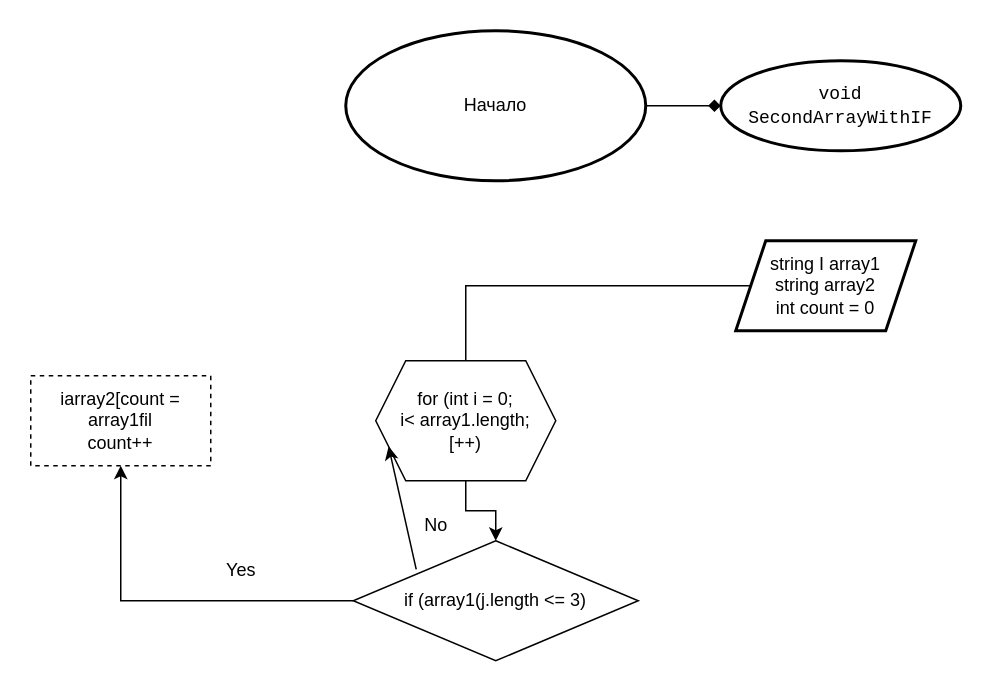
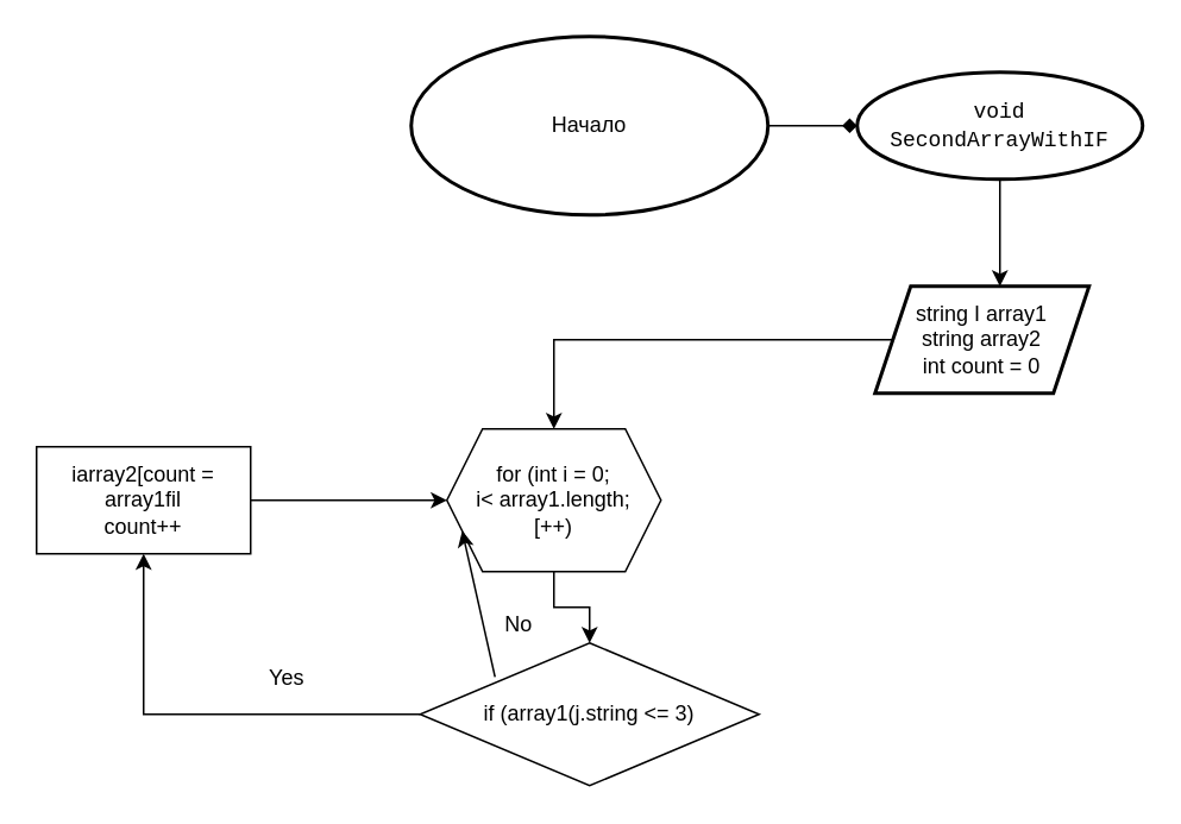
  <mxCell id="0" />
  <mxCell id="1" parent="0" />
  <mxCell id="2" value="" style="edgeStyle=orthogonalEdgeStyle;rounded=0;orthogonalLoop=1;jettySize=auto;html=1;endArrow=diamond;" parent="1" source="3" target="16" edge="1"><mxGeometry relative="1" as="geometry" /></mxCell>
  <mxCell id="3" value="Начало" style="strokeWidth=2;html=1;shape=mxgraph.flowchart.start_1;whiteSpace=wrap;" parent="1" vertex="1"><mxGeometry x="230" y="20" width="200" height="100" as="geometry" /></mxCell>
- <mxCell id="4" value="" style="edgeStyle=orthogonalEdgeStyle;rounded=0;orthogonalLoop=1;jettySize=auto;html=1;endArrow=none;" parent="1" source="5" target="7" edge="1"><mxGeometry relative="1" as="geometry" /></mxCell>
+ <mxCell id="4" value="" style="edgeStyle=orthogonalEdgeStyle;rounded=0;orthogonalLoop=1;jettySize=auto;html=1;" parent="1" source="5" target="7" edge="1"><mxGeometry relative="1" as="geometry" /></mxCell>
  <mxCell id="5" value="&lt;div&gt;string I array1&lt;/div&gt;&lt;div&gt;string array2&lt;/div&gt;&lt;div&gt;int count = 0&lt;/div&gt;" style="shape=parallelogram;perimeter=parallelogramPerimeter;whiteSpace=wrap;html=1;fixedSize=1;strokeWidth=2;" parent="1" vertex="1"><mxGeometry x="490" y="160" width="120" height="60" as="geometry" /></mxCell>
  <mxCell id="6" value="" style="edgeStyle=orthogonalEdgeStyle;rounded=0;orthogonalLoop=1;jettySize=auto;html=1;" parent="1" source="7" target="9" edge="1"><mxGeometry relative="1" as="geometry" /></mxCell>
  <mxCell id="7" value="for (int i = 0;&#10;i&lt; array1.length;&#10;[++)" style="shape=hexagon;perimeter=hexagonPerimeter2;whiteSpace=wrap;html=1;fixedSize=1;" parent="1" vertex="1"><mxGeometry x="250" y="240" width="120" height="80" as="geometry" /></mxCell>
  <mxCell id="8" value="" style="edgeStyle=orthogonalEdgeStyle;rounded=0;orthogonalLoop=1;jettySize=auto;html=1;" parent="1" source="9" target="11" edge="1"><mxGeometry relative="1" as="geometry" /></mxCell>
- <mxCell id="9" value="if (array1(j.length &amp;lt;= 3)" style="rhombus;whiteSpace=wrap;html=1;" parent="1" vertex="1"><mxGeometry x="235" y="360" width="190" height="80" as="geometry" /></mxCell>
- <mxCell id="11" value="iarray2[count = array1fil&lt;div&gt;count++&lt;/div&gt;" style="whiteSpace=wrap;html=1;dashed=1;" parent="1" vertex="1"><mxGeometry x="20" y="250" width="120" height="60" as="geometry" /></mxCell>
+ <mxCell id="9" value="if (array1(j.string &amp;lt;= 3)" style="rhombus;whiteSpace=wrap;html=1;" parent="1" vertex="1"><mxGeometry x="235" y="360" width="190" height="80" as="geometry" /></mxCell>
+ <mxCell id="10" style="edgeStyle=orthogonalEdgeStyle;rounded=0;orthogonalLoop=1;jettySize=auto;html=1;" parent="1" source="11" target="7" edge="1"><mxGeometry relative="1" as="geometry" /></mxCell>
+ <mxCell id="11" value="iarray2[count = array1fil&lt;div&gt;count++&lt;/div&gt;" style="whiteSpace=wrap;html=1;" parent="1" vertex="1"><mxGeometry x="20" y="250" width="120" height="60" as="geometry" /></mxCell>
  <mxCell id="12" value="" style="endArrow=classic;html=1;rounded=0;entryX=0;entryY=0.75;entryDx=0;entryDy=0;exitX=0.221;exitY=0.238;exitDx=0;exitDy=0;exitPerimeter=0;" parent="1" source="9" target="7" edge="1"><mxGeometry width="50" height="50" relative="1" as="geometry"><mxPoint x="235" y="400" as="sourcePoint" /><mxPoint x="285" y="350" as="targetPoint" /></mxGeometry></mxCell>
  <mxCell id="13" value="Yes" style="text;html=1;align=center;verticalAlign=middle;resizable=0;points=[];autosize=1;strokeColor=none;fillColor=none;" parent="1" vertex="1"><mxGeometry x="140" y="365" width="40" height="30" as="geometry" /></mxCell>
  <mxCell id="14" value="No&lt;br&gt;" style="text;html=1;align=center;verticalAlign=middle;resizable=0;points=[];autosize=1;strokeColor=none;fillColor=none;" parent="1" vertex="1"><mxGeometry x="270" y="335" width="40" height="30" as="geometry" /></mxCell>
+ <mxCell id="15" value="" style="edgeStyle=orthogonalEdgeStyle;rounded=0;orthogonalLoop=1;jettySize=auto;html=1;" parent="1" source="16" target="5" edge="1"><mxGeometry relative="1" as="geometry"><Array as="points"><mxPoint x="560" y="150" /><mxPoint x="560" y="150" /></Array></mxGeometry></mxCell>
  <mxCell id="16" value="&lt;span style=&quot;color: var(--color-prettylights-syntax-keyword); text-align: start; box-sizing: border-box; font-family: ui-monospace, SFMono-Regular, &amp;quot;SF Mono&amp;quot;, Menlo, Consolas, &amp;quot;Liberation Mono&amp;quot;, monospace;&quot; class=&quot;pl-k&quot;&gt;void&lt;/span&gt;&lt;span style=&quot;text-align: start; caret-color: rgb(201, 209, 217); color: rgb(201, 209, 217); font-family: ui-monospace, SFMono-Regular, &amp;quot;SF Mono&amp;quot;, Menlo, Consolas, &amp;quot;Liberation Mono&amp;quot;, monospace; background-color: rgb(13, 17, 23);&quot;&gt; &lt;/span&gt;&lt;span style=&quot;color: var(--color-prettylights-syntax-entity); text-align: start; box-sizing: border-box; font-family: ui-monospace, SFMono-Regular, &amp;quot;SF Mono&amp;quot;, Menlo, Consolas, &amp;quot;Liberation Mono&amp;quot;, monospace;&quot; class=&quot;pl-en&quot;&gt;SecondArrayWithIF&lt;/span&gt;" style="ellipse;whiteSpace=wrap;html=1;strokeWidth=2;" parent="1" vertex="1"><mxGeometry x="480" y="40" width="160" height="60" as="geometry" /></mxCell>
